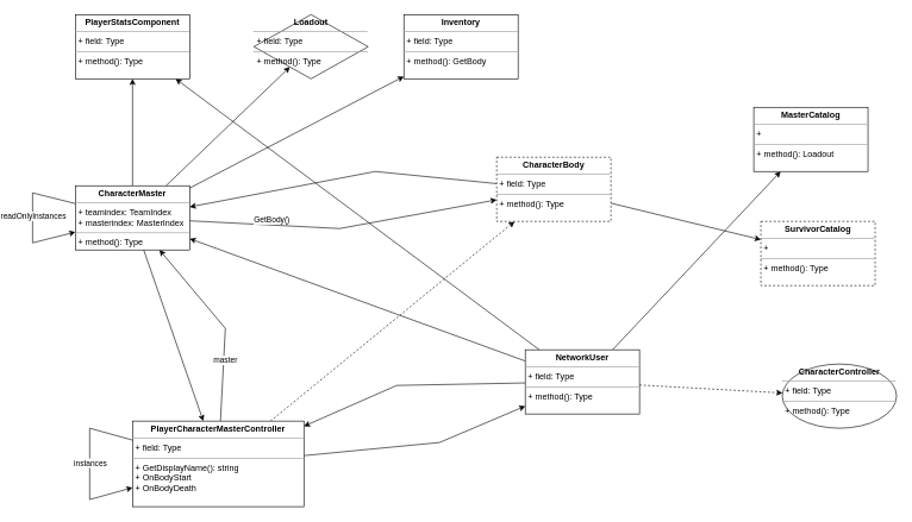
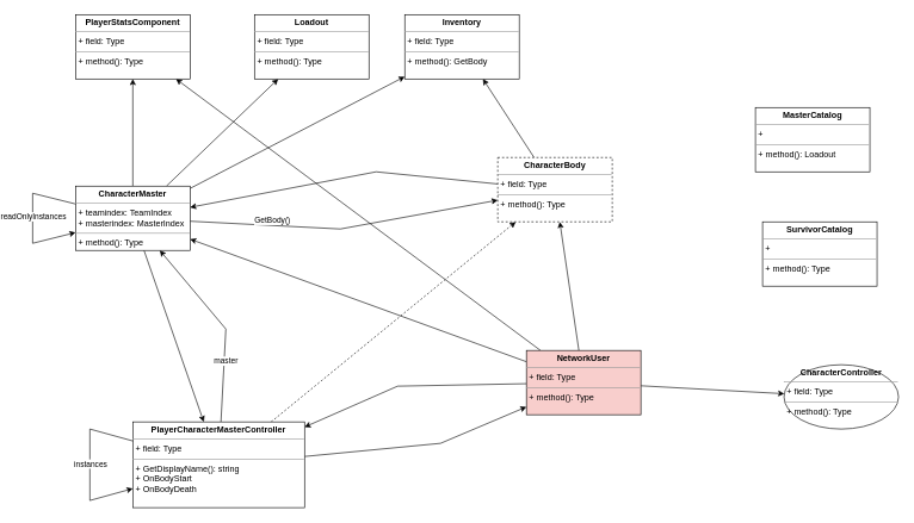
  <mxCell id="0" />
  <mxCell id="1" parent="0" />
  <mxCell id="2" style="rounded=0;orthogonalLoop=1;jettySize=auto;html=1;" parent="1" source="7" target="14" edge="1"><mxGeometry relative="1" as="geometry" /></mxCell>
  <mxCell id="3" style="rounded=0;orthogonalLoop=1;jettySize=auto;html=1;" parent="1" source="7" target="15" edge="1"><mxGeometry relative="1" as="geometry" /></mxCell>
  <mxCell id="4" style="edgeStyle=none;rounded=0;orthogonalLoop=1;jettySize=auto;html=1;" parent="1" source="7" target="20" edge="1"><mxGeometry relative="1" as="geometry"><Array as="points"><mxPoint x="530" y="540" /></Array></mxGeometry></mxCell>
- <mxCell id="5" style="edgeStyle=none;rounded=0;orthogonalLoop=1;jettySize=auto;html=1;dashed=1;" parent="1" source="7" target="21" edge="1"><mxGeometry relative="1" as="geometry" /></mxCell>
- <mxCell id="6" style="edgeStyle=none;rounded=0;orthogonalLoop=1;jettySize=auto;html=1;" parent="1" source="7" target="31" edge="1"><mxGeometry relative="1" as="geometry" /></mxCell>
- <mxCell id="7" value="&lt;p style=&quot;margin: 0px ; margin-top: 4px ; text-align: center&quot;&gt;&lt;b&gt;NetworkUser&lt;/b&gt;&lt;/p&gt;&lt;hr size=&quot;1&quot;&gt;&lt;p style=&quot;margin: 0px ; margin-left: 4px&quot;&gt;+ field: Type&lt;/p&gt;&lt;hr size=&quot;1&quot;&gt;&lt;p style=&quot;margin: 0px ; margin-left: 4px&quot;&gt;+ method(): Type&lt;/p&gt;" style="verticalAlign=top;align=left;overflow=fill;fontSize=12;fontFamily=Helvetica;html=1;" parent="1" vertex="1"><mxGeometry x="710" y="490" width="160" height="90" as="geometry" /></mxCell>
+ <mxCell id="5" style="edgeStyle=none;rounded=0;orthogonalLoop=1;jettySize=auto;html=1;" parent="1" source="7" target="21" edge="1"><mxGeometry relative="1" as="geometry" /></mxCell>
+ <mxCell id="6" style="edgeStyle=none;rounded=0;orthogonalLoop=1;jettySize=auto;html=1;" parent="1" source="7" target="24" edge="1"><mxGeometry relative="1" as="geometry" /></mxCell>
+ <mxCell id="7" value="&lt;p style=&quot;margin: 0px ; margin-top: 4px ; text-align: center&quot;&gt;&lt;b&gt;NetworkUser&lt;/b&gt;&lt;/p&gt;&lt;hr size=&quot;1&quot;&gt;&lt;p style=&quot;margin: 0px ; margin-left: 4px&quot;&gt;+ field: Type&lt;/p&gt;&lt;hr size=&quot;1&quot;&gt;&lt;p style=&quot;margin: 0px ; margin-left: 4px&quot;&gt;+ method(): Type&lt;/p&gt;" style="verticalAlign=top;align=left;overflow=fill;fontSize=12;fontFamily=Helvetica;html=1;fillColor=#f8cecc;" parent="1" vertex="1"><mxGeometry x="710" y="490" width="160" height="90" as="geometry" /></mxCell>
  <mxCell id="8" style="edgeStyle=none;rounded=0;orthogonalLoop=1;jettySize=auto;html=1;" parent="1" source="14" target="26" edge="1"><mxGeometry relative="1" as="geometry" /></mxCell>
  <mxCell id="9" style="edgeStyle=none;rounded=0;orthogonalLoop=1;jettySize=auto;html=1;" parent="1" source="14" target="25" edge="1"><mxGeometry relative="1" as="geometry" /></mxCell>
  <mxCell id="10" style="edgeStyle=none;rounded=0;orthogonalLoop=1;jettySize=auto;html=1;" parent="1" source="14" target="15" edge="1"><mxGeometry relative="1" as="geometry" /></mxCell>
  <mxCell id="11" style="edgeStyle=none;rounded=0;orthogonalLoop=1;jettySize=auto;html=1;" parent="1" source="14" target="20" edge="1"><mxGeometry relative="1" as="geometry" /></mxCell>
  <mxCell id="12" style="edgeStyle=none;rounded=0;orthogonalLoop=1;jettySize=auto;html=1;" parent="1" source="14" target="24" edge="1"><mxGeometry relative="1" as="geometry"><Array as="points"><mxPoint x="450" y="320" /></Array></mxGeometry></mxCell>
  <mxCell id="13" value="GetBody()" style="edgeLabel;html=1;align=center;verticalAlign=middle;resizable=0;points=[];" parent="12" vertex="1" connectable="0"><mxGeometry x="-0.67" y="2" relative="1" as="geometry"><mxPoint x="42" y="-3" as="offset" /></mxGeometry></mxCell>
  <mxCell id="14" value="&lt;p style=&quot;margin: 0px ; margin-top: 4px ; text-align: center&quot;&gt;&lt;b&gt;CharacterMaster&lt;/b&gt;&lt;/p&gt;&lt;hr size=&quot;1&quot;&gt;&lt;p style=&quot;margin: 0px ; margin-left: 4px&quot;&gt;+ teamindex: TeamIndex&lt;/p&gt;&lt;p style=&quot;margin: 0px ; margin-left: 4px&quot;&gt;+ masterindex: MasterIndex&lt;/p&gt;&lt;hr size=&quot;1&quot;&gt;&lt;p style=&quot;margin: 0px ; margin-left: 4px&quot;&gt;+ method(): Type&lt;/p&gt;" style="verticalAlign=top;align=left;overflow=fill;fontSize=12;fontFamily=Helvetica;html=1;" parent="1" vertex="1"><mxGeometry x="80" y="260" width="160" height="90" as="geometry" /></mxCell>
  <mxCell id="15" value="&lt;p style=&quot;margin: 0px ; margin-top: 4px ; text-align: center&quot;&gt;&lt;b&gt;PlayerStatsComponent&lt;/b&gt;&lt;/p&gt;&lt;hr size=&quot;1&quot;&gt;&lt;p style=&quot;margin: 0px ; margin-left: 4px&quot;&gt;+ field: Type&lt;/p&gt;&lt;hr size=&quot;1&quot;&gt;&lt;p style=&quot;margin: 0px ; margin-left: 4px&quot;&gt;+ method(): Type&lt;/p&gt;" style="verticalAlign=top;align=left;overflow=fill;fontSize=12;fontFamily=Helvetica;html=1;" parent="1" vertex="1"><mxGeometry x="80" y="20" width="160" height="90" as="geometry" /></mxCell>
  <mxCell id="16" style="edgeStyle=none;rounded=0;orthogonalLoop=1;jettySize=auto;html=1;" parent="1" source="20" target="14" edge="1"><mxGeometry relative="1" as="geometry"><Array as="points"><mxPoint x="290" y="460" /></Array></mxGeometry></mxCell>
  <mxCell id="17" value="master" style="edgeLabel;html=1;align=center;verticalAlign=middle;resizable=0;points=[];" vertex="1" connectable="0" parent="16"><mxGeometry x="-0.37" y="-2" relative="1" as="geometry"><mxPoint as="offset" /></mxGeometry></mxCell>
  <mxCell id="18" style="edgeStyle=none;rounded=0;orthogonalLoop=1;jettySize=auto;html=1;dashed=1;" parent="1" source="20" target="24" edge="1"><mxGeometry relative="1" as="geometry" /></mxCell>
  <mxCell id="19" style="edgeStyle=none;rounded=0;orthogonalLoop=1;jettySize=auto;html=1;" parent="1" source="20" target="7" edge="1"><mxGeometry relative="1" as="geometry"><Array as="points"><mxPoint x="590" y="620" /></Array></mxGeometry></mxCell>
  <mxCell id="20" value="&lt;p style=&quot;margin: 0px ; margin-top: 4px ; text-align: center&quot;&gt;&lt;b&gt;PlayerCharacterMasterController&lt;/b&gt;&lt;/p&gt;&lt;hr size=&quot;1&quot;&gt;&lt;p style=&quot;margin: 0px ; margin-left: 4px&quot;&gt;+ field: Type&lt;/p&gt;&lt;hr size=&quot;1&quot;&gt;&lt;p style=&quot;margin: 0px ; margin-left: 4px&quot;&gt;+ GetDisplayName(): string&lt;/p&gt;&lt;p style=&quot;margin: 0px ; margin-left: 4px&quot;&gt;+ OnBodyStart&lt;/p&gt;&lt;p style=&quot;margin: 0px ; margin-left: 4px&quot;&gt;+ OnBodyDeath&lt;/p&gt;" style="verticalAlign=top;align=left;overflow=fill;fontSize=12;fontFamily=Helvetica;html=1;" parent="1" vertex="1"><mxGeometry x="160" y="590" width="240" height="120" as="geometry" /></mxCell>
  <mxCell id="21" value="&lt;p style=&quot;margin: 0px ; margin-top: 4px ; text-align: center&quot;&gt;&lt;b&gt;CharacterController&lt;/b&gt;&lt;/p&gt;&lt;hr size=&quot;1&quot;&gt;&lt;p style=&quot;margin: 0px ; margin-left: 4px&quot;&gt;+ field: Type&lt;/p&gt;&lt;hr size=&quot;1&quot;&gt;&lt;p style=&quot;margin: 0px ; margin-left: 4px&quot;&gt;+ method(): Type&lt;/p&gt;" style="ellipse;verticalAlign=top;align=left;overflow=fill;fontSize=12;fontFamily=Helvetica;html=1;" parent="1" vertex="1"><mxGeometry x="1070" y="510" width="160" height="90" as="geometry" /></mxCell>
  <mxCell id="22" style="edgeStyle=none;rounded=0;orthogonalLoop=1;jettySize=auto;html=1;" parent="1" source="24" target="14" edge="1"><mxGeometry relative="1" as="geometry"><Array as="points"><mxPoint x="500" y="240" /></Array></mxGeometry></mxCell>
- <mxCell id="23" style="edgeStyle=none;rounded=0;orthogonalLoop=1;jettySize=auto;html=1;" parent="1" source="24" target="32" edge="1"><mxGeometry relative="1" as="geometry" /></mxCell>
+ <mxCell id="23" style="edgeStyle=none;rounded=0;orthogonalLoop=1;jettySize=auto;html=1;" parent="1" source="24" target="25" edge="1"><mxGeometry relative="1" as="geometry" /></mxCell>
  <mxCell id="24" value="&lt;p style=&quot;margin: 0px ; margin-top: 4px ; text-align: center&quot;&gt;&lt;b&gt;CharacterBody&lt;/b&gt;&lt;/p&gt;&lt;hr size=&quot;1&quot;&gt;&lt;p style=&quot;margin: 0px ; margin-left: 4px&quot;&gt;+ field: Type&lt;/p&gt;&lt;hr size=&quot;1&quot;&gt;&lt;p style=&quot;margin: 0px ; margin-left: 4px&quot;&gt;+ method(): Type&lt;/p&gt;" style="verticalAlign=top;align=left;overflow=fill;fontSize=12;fontFamily=Helvetica;html=1;dashed=1;" parent="1" vertex="1"><mxGeometry x="670" y="220" width="160" height="90" as="geometry" /></mxCell>
  <mxCell id="25" value="&lt;p style=&quot;margin: 0px ; margin-top: 4px ; text-align: center&quot;&gt;&lt;b&gt;Inventory&lt;/b&gt;&lt;/p&gt;&lt;hr size=&quot;1&quot;&gt;&lt;p style=&quot;margin: 0px ; margin-left: 4px&quot;&gt;+ field: Type&lt;/p&gt;&lt;hr size=&quot;1&quot;&gt;&lt;p style=&quot;margin: 0px ; margin-left: 4px&quot;&gt;+ method(): GetBody&lt;/p&gt;" style="verticalAlign=top;align=left;overflow=fill;fontSize=12;fontFamily=Helvetica;html=1;" parent="1" vertex="1"><mxGeometry x="540" y="20" width="160" height="90" as="geometry" /></mxCell>
- <mxCell id="26" value="&lt;p style=&quot;margin: 0px ; margin-top: 4px ; text-align: center&quot;&gt;&lt;b&gt;Loadout&lt;/b&gt;&lt;/p&gt;&lt;hr size=&quot;1&quot;&gt;&lt;p style=&quot;margin: 0px ; margin-left: 4px&quot;&gt;+ field: Type&lt;/p&gt;&lt;hr size=&quot;1&quot;&gt;&lt;p style=&quot;margin: 0px ; margin-left: 4px&quot;&gt;+ method(): Type&lt;/p&gt;" style="rhombus;verticalAlign=top;align=left;overflow=fill;fontSize=12;fontFamily=Helvetica;html=1;" parent="1" vertex="1"><mxGeometry x="330" y="20" width="160" height="90" as="geometry" /></mxCell>
+ <mxCell id="26" value="&lt;p style=&quot;margin: 0px ; margin-top: 4px ; text-align: center&quot;&gt;&lt;b&gt;Loadout&lt;/b&gt;&lt;/p&gt;&lt;hr size=&quot;1&quot;&gt;&lt;p style=&quot;margin: 0px ; margin-left: 4px&quot;&gt;+ field: Type&lt;/p&gt;&lt;hr size=&quot;1&quot;&gt;&lt;p style=&quot;margin: 0px ; margin-left: 4px&quot;&gt;+ method(): Type&lt;/p&gt;" style="verticalAlign=top;align=left;overflow=fill;fontSize=12;fontFamily=Helvetica;html=1;" parent="1" vertex="1"><mxGeometry x="330" y="20" width="160" height="90" as="geometry" /></mxCell>
  <mxCell id="27" style="edgeStyle=none;rounded=0;orthogonalLoop=1;jettySize=auto;html=1;" parent="1" source="14" target="14" edge="1"><mxGeometry relative="1" as="geometry"><mxPoint x="250" y="392" as="sourcePoint" /><mxPoint x="250" y="408" as="targetPoint" /><Array as="points"><mxPoint x="20" y="270" /></Array></mxGeometry></mxCell>
  <mxCell id="28" value="readOnlyInstances" style="edgeLabel;html=1;align=center;verticalAlign=middle;resizable=0;points=[];" parent="27" vertex="1" connectable="0"><mxGeometry x="0.102" y="-3" relative="1" as="geometry"><mxPoint x="3" y="-13" as="offset" /></mxGeometry></mxCell>
  <mxCell id="29" style="edgeStyle=none;rounded=0;orthogonalLoop=1;jettySize=auto;html=1;" edge="1" parent="1" source="20" target="20"><mxGeometry relative="1" as="geometry"><mxPoint x="90" y="295" as="sourcePoint" /><mxPoint x="90" y="335" as="targetPoint" /><Array as="points"><mxPoint x="100" y="600" /></Array></mxGeometry></mxCell>
  <mxCell id="30" value="instances" style="edgeLabel;html=1;align=center;verticalAlign=middle;resizable=0;points=[];" vertex="1" connectable="0" parent="29"><mxGeometry x="0.102" y="-3" relative="1" as="geometry"><mxPoint x="3" y="-13" as="offset" /></mxGeometry></mxCell>
  <mxCell id="31" value="&lt;p style=&quot;margin: 0px ; margin-top: 4px ; text-align: center&quot;&gt;&lt;b&gt;MasterCatalog&lt;/b&gt;&lt;/p&gt;&lt;hr size=&quot;1&quot;&gt;&lt;p style=&quot;margin: 0px ; margin-left: 4px&quot;&gt;+&lt;/p&gt;&lt;hr size=&quot;1&quot;&gt;&lt;p style=&quot;margin: 0px ; margin-left: 4px&quot;&gt;+ method(): Loadout&lt;/p&gt;" style="verticalAlign=top;align=left;overflow=fill;fontSize=12;fontFamily=Helvetica;html=1;" vertex="1" parent="1"><mxGeometry x="1030" y="150" width="160" height="90" as="geometry" /></mxCell>
- <mxCell id="32" value="&lt;p style=&quot;margin: 0px ; margin-top: 4px ; text-align: center&quot;&gt;&lt;b&gt;SurvivorCatalog&lt;/b&gt;&lt;/p&gt;&lt;hr size=&quot;1&quot;&gt;&lt;p style=&quot;margin: 0px ; margin-left: 4px&quot;&gt;+&lt;/p&gt;&lt;hr size=&quot;1&quot;&gt;&lt;p style=&quot;margin: 0px ; margin-left: 4px&quot;&gt;+ method(): Type&lt;/p&gt;" style="verticalAlign=top;align=left;overflow=fill;fontSize=12;fontFamily=Helvetica;html=1;dashed=1;" vertex="1" parent="1"><mxGeometry x="1040" y="310" width="160" height="90" as="geometry" /></mxCell>
+ <mxCell id="32" value="&lt;p style=&quot;margin: 0px ; margin-top: 4px ; text-align: center&quot;&gt;&lt;b&gt;SurvivorCatalog&lt;/b&gt;&lt;/p&gt;&lt;hr size=&quot;1&quot;&gt;&lt;p style=&quot;margin: 0px ; margin-left: 4px&quot;&gt;+&lt;/p&gt;&lt;hr size=&quot;1&quot;&gt;&lt;p style=&quot;margin: 0px ; margin-left: 4px&quot;&gt;+ method(): Type&lt;/p&gt;" style="verticalAlign=top;align=left;overflow=fill;fontSize=12;fontFamily=Helvetica;html=1;" vertex="1" parent="1"><mxGeometry x="1040" y="310" width="160" height="90" as="geometry" /></mxCell>
